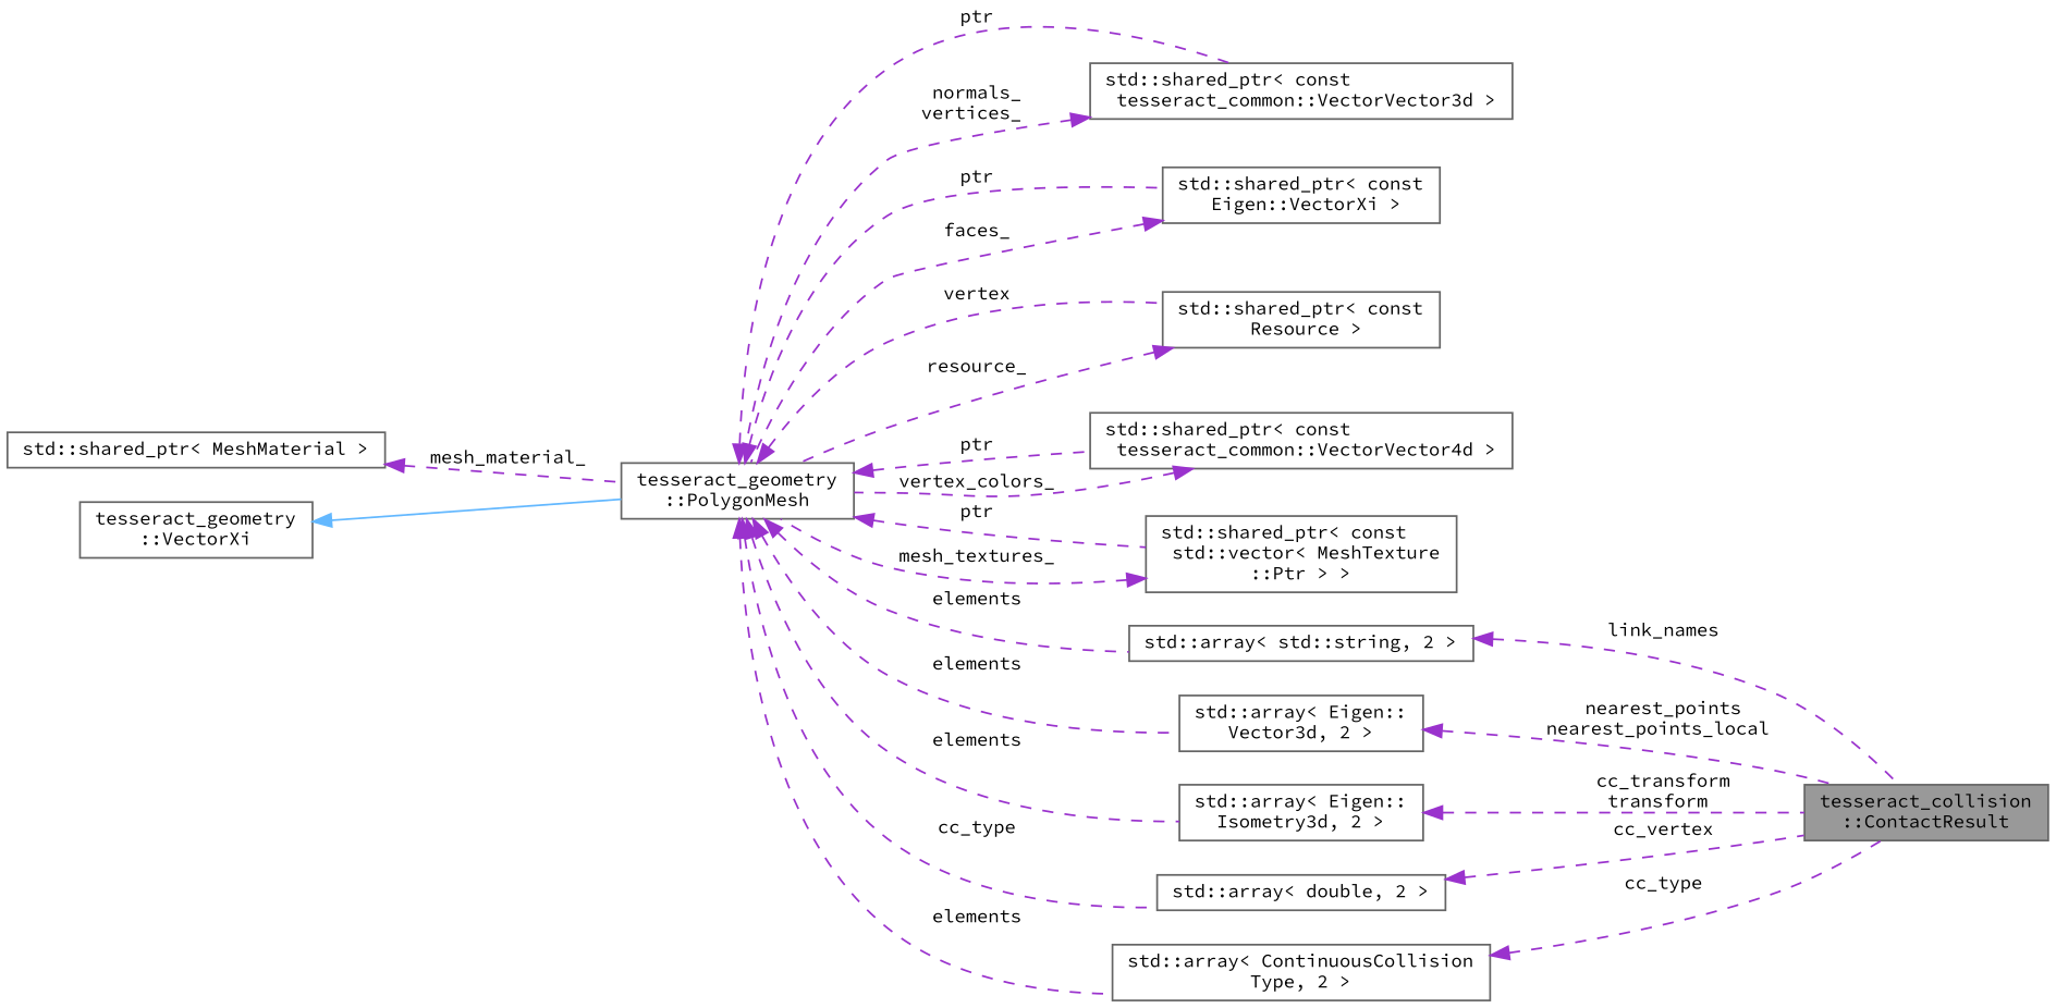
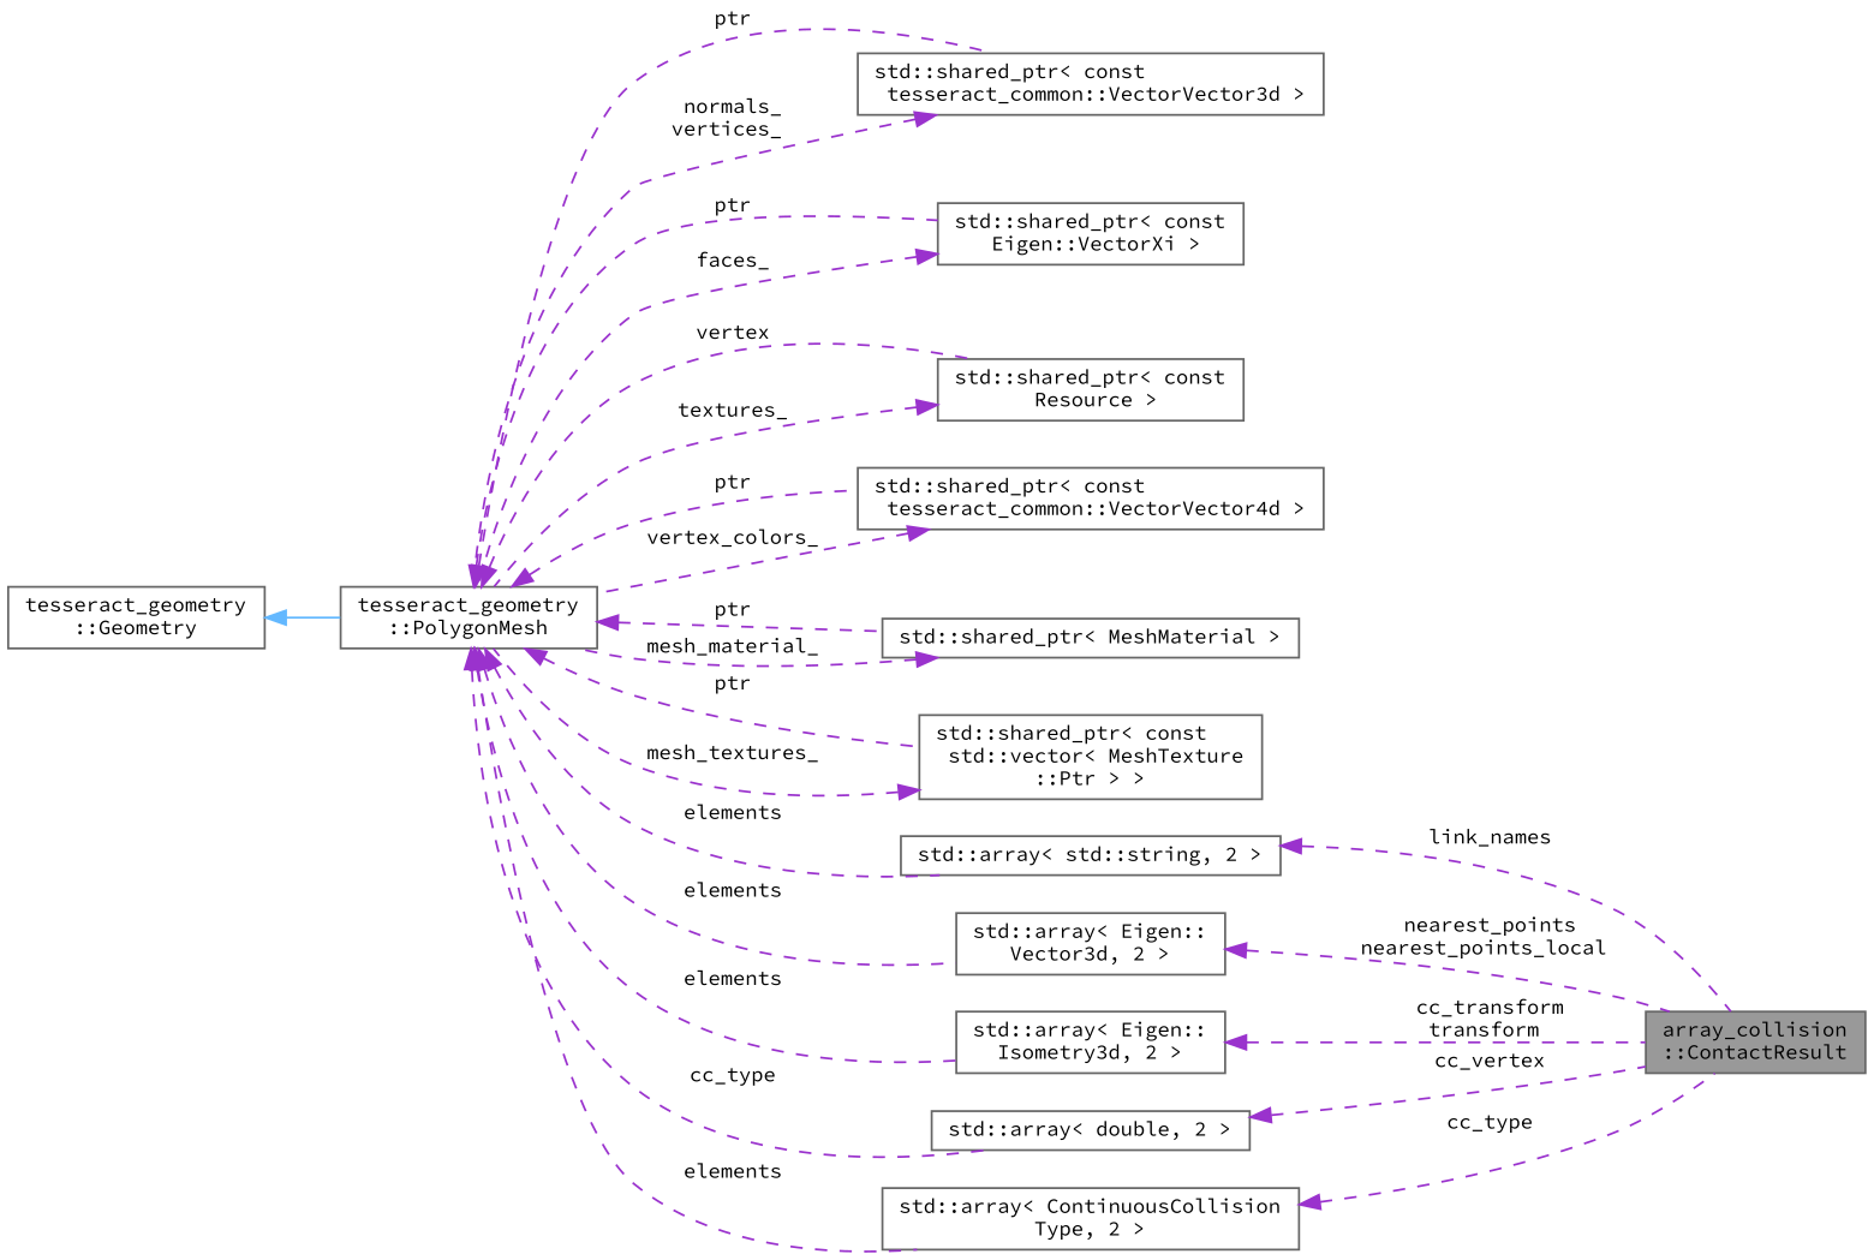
  digraph {
    fontname="Source Code Pro"
    rankdir=LR
    node [color=gray40 fillcolor=white fontname="Source Code Pro" fontsize=10 shape=box style=filled]
    edge [color=darkorchid3 dir=back fontname="Source Code Pro" fontsize=10 labelfontname=Helvetica labelfontsize=10 style=dashed]
-   n1 [fillcolor=grey60 fontcolor=black height=0.2 label="tesseract_collision\l::ContactResult" width=0.4]
+   n1 [fillcolor=grey60 fontcolor=black height=0.2 label="array_collision\l::ContactResult" width=0.4]
    n2 [height=0.2 label="tesseract_geometry\l::PolygonMesh" width=0.4]
    n3 [height=0.2 label="std::shared_ptr\< const\l tesseract_common::VectorVector3d \>" width=0.4]
    n4 [height=0.2 label="std::shared_ptr\< const\l Eigen::VectorXi \>" width=0.4]
    n5 [height=0.2 label="std::shared_ptr\< const\l Resource \>" width=0.4]
    n6 [height=0.2 label="std::shared_ptr\< const\l tesseract_common::VectorVector4d \>" width=0.4]
    n7 [height=0.2 label="std::shared_ptr\< MeshMaterial \>" width=0.4]
    n8 [height=0.2 label="std::shared_ptr\< const\l std::vector\< MeshTexture\l::Ptr \> \>" width=0.4]
    n9 [height=0.2 label="std::array\< std::string, 2 \>" width=0.4]
    n10 [height=0.2 label="std::array\< Eigen::\lVector3d, 2 \>" width=0.4]
    n11 [height=0.2 label="std::array\< Eigen::\lIsometry3d, 2 \>" width=0.4]
    n12 [height=0.2 label="std::array\< double, 2 \>" width=0.4]
    n13 [height=0.2 label="std::array\< ContinuousCollision\lType, 2 \>" width=0.4]
-   n14 [height=0.2 label="tesseract_geometry\l::VectorXi" width=0.4]
+   n14 [height=0.2 label="tesseract_geometry\l::Geometry" width=0.4]
    n2 -> n3 [label=" ptr"]
    n2 -> n4 [label=" ptr"]
    n2 -> n5 [label=" vertex"]
    n2 -> n6 [label=" ptr"]
+   n2 -> n7 [label=" ptr"]
    n2 -> n8 [label=" ptr"]
    n2 -> n9 [label=" elements"]
    n2 -> n10 [label=" elements"]
    n2 -> n11 [label=" elements"]
    n2 -> n12 [label=" cc_type"]
    n2 -> n13 [label=" elements"]
    n3 -> n2 [label=" normals_\nvertices_"]
    n4 -> n2 [label=" faces_"]
-   n5 -> n2 [label=" resource_"]
+   n5 -> n2 [label=" textures_"]
    n6 -> n2 [label=" vertex_colors_"]
    n7 -> n2 [label=" mesh_material_"]
    n8 -> n2 [label=" mesh_textures_"]
    n9 -> n1 [label=" link_names"]
    n10 -> n1 [label=" nearest_points\nnearest_points_local"]
    n11 -> n1 [label=" cc_transform\ntransform"]
    n12 -> n1 [label=" cc_vertex"]
    n13 -> n1 [label=" cc_type"]
    n14 -> n2 [color=steelblue1 style=solid]
  }
